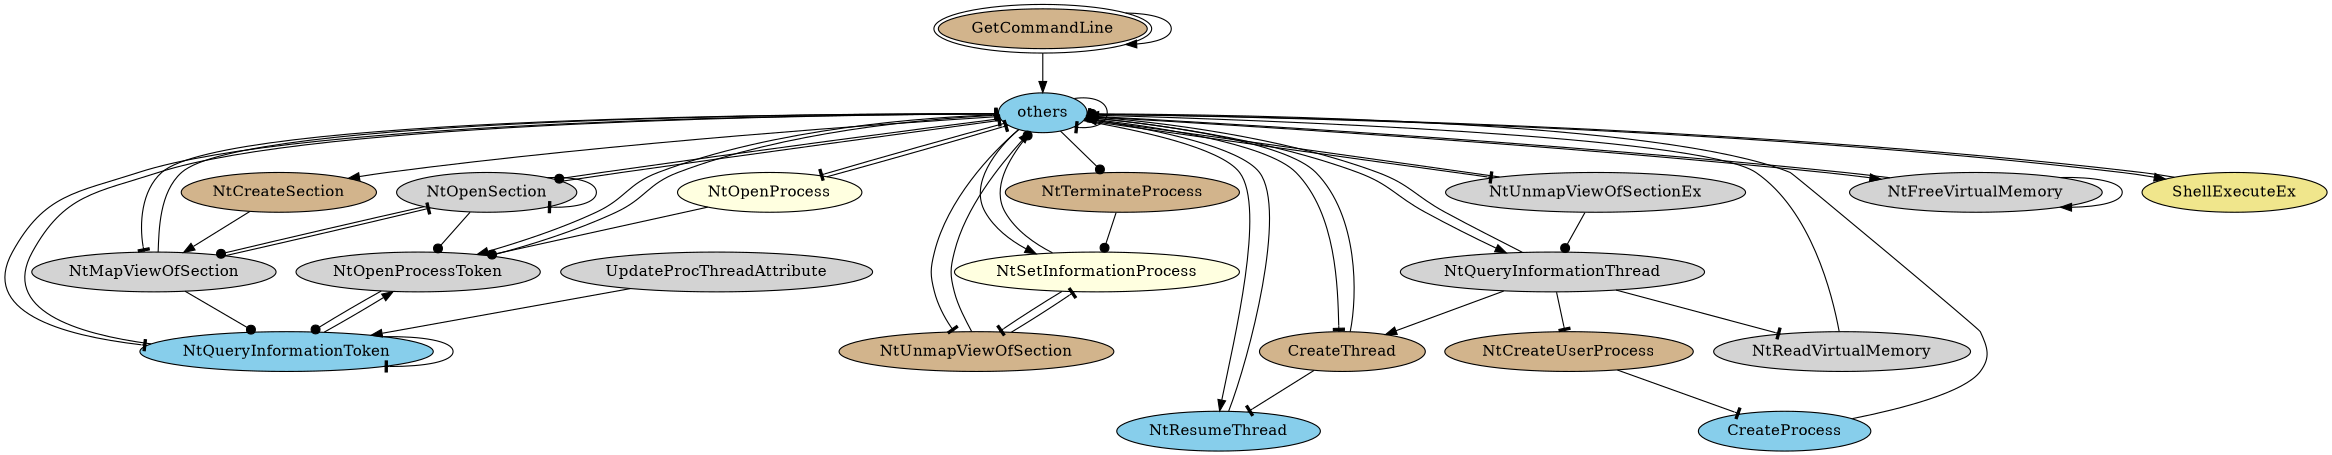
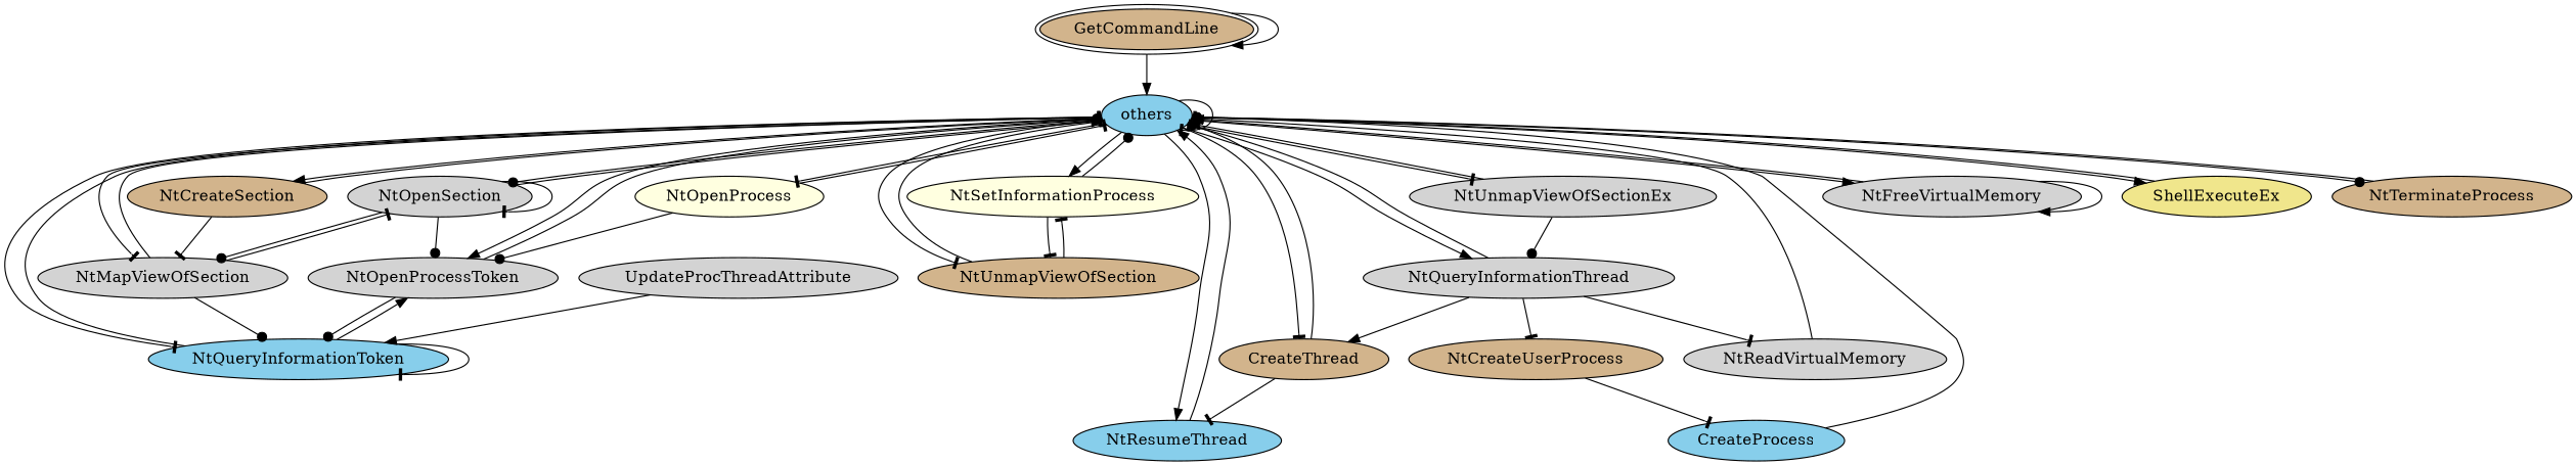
  digraph {
    node [fillcolor=lightgrey style=filled]
    edge [arrowhead=tee]
    n1 [fillcolor=tan label=GetCommandLine peripheries=2]
    n2 [fillcolor=skyblue label=others]
    n3 [label=NtOpenSection]
    n4 [fillcolor=tan label=NtCreateSection]
    n5 [label=NtMapViewOfSection]
    n6 [fillcolor=skyblue label=NtQueryInformationToken]
    n7 [label=NtOpenProcessToken]
    n8 [fillcolor=lightyellow label=NtSetInformationProcess]
    n9 [label=NtUnmapViewOfSectionEx]
    n10 [label=NtQueryInformationThread]
    n11 [fillcolor=tan label=CreateThread]
    n12 [fillcolor=skyblue label=NtResumeThread]
    n13 [fillcolor=lightyellow label=NtOpenProcess]
    n14 [fillcolor=tan label=NtUnmapViewOfSection]
    n15 [label=NtFreeVirtualMemory]
    n16 [fillcolor=khaki label=ShellExecuteEx]
    n17 [fillcolor=tan label=NtTerminateProcess]
    n18 [label=NtReadVirtualMemory]
    n19 [fillcolor=tan label=NtCreateUserProcess]
    n20 [label=UpdateProcThreadAttribute]
    n21 [fillcolor=skyblue label=CreateProcess]
    n1 -> n1 [arrowhead=normal]
    n1 -> n2 [arrowhead=normal]
    n2 -> n2
    n2 -> n3 [arrowhead=dot]
    n2 -> n4 [arrowhead=normal]
    n2 -> n5
    n2 -> n6
    n2 -> n7 [arrowhead=normal]
    n2 -> n8 [arrowhead=normal]
    n2 -> n9
    n2 -> n10 [arrowhead=normal]
    n2 -> n11
    n2 -> n12 [arrowhead=normal]
    n2 -> n13
    n2 -> n14
    n2 -> n15 [arrowhead=normal]
    n2 -> n16 [arrowhead=normal]
    n2 -> n17 [arrowhead=dot]
    n3 -> n2
    n3 -> n3
    n3 -> n5 [arrowhead=dot]
    n3 -> n7 [arrowhead=dot]
-   n4 -> n5 [arrowhead=normal]
+   n4 -> n2 [arrowhead=dot]
+   n4 -> n5
    n5 -> n2
    n5 -> n3
    n5 -> n6 [arrowhead=dot]
    n6 -> n2
    n6 -> n6
    n6 -> n7 [arrowhead=normal]
    n7 -> n2
    n7 -> n6 [arrowhead=dot]
    n8 -> n2 [arrowhead=dot]
    n8 -> n14
    n9 -> n2 [arrowhead=normal]
    n9 -> n10 [arrowhead=dot]
    n10 -> n2
    n10 -> n11 [arrowhead=normal]
    n10 -> n18
    n10 -> n19
    n11 -> n2 [arrowhead=dot]
    n11 -> n12
    n12 -> n2 [arrowhead=normal]
    n13 -> n2
    n13 -> n7 [arrowhead=dot]
    n14 -> n2 [arrowhead=normal]
    n14 -> n8
    n15 -> n2 [arrowhead=normal]
    n15 -> n15 [arrowhead=normal]
    n16 -> n2
-   n17 -> n8 [arrowhead=dot]
+   n17 -> n2 [arrowhead=dot]
    n18 -> n2 [arrowhead=normal]
    n19 -> n21
    n20 -> n6 [arrowhead=normal]
    n21 -> n2 [arrowhead=dot]
  }
